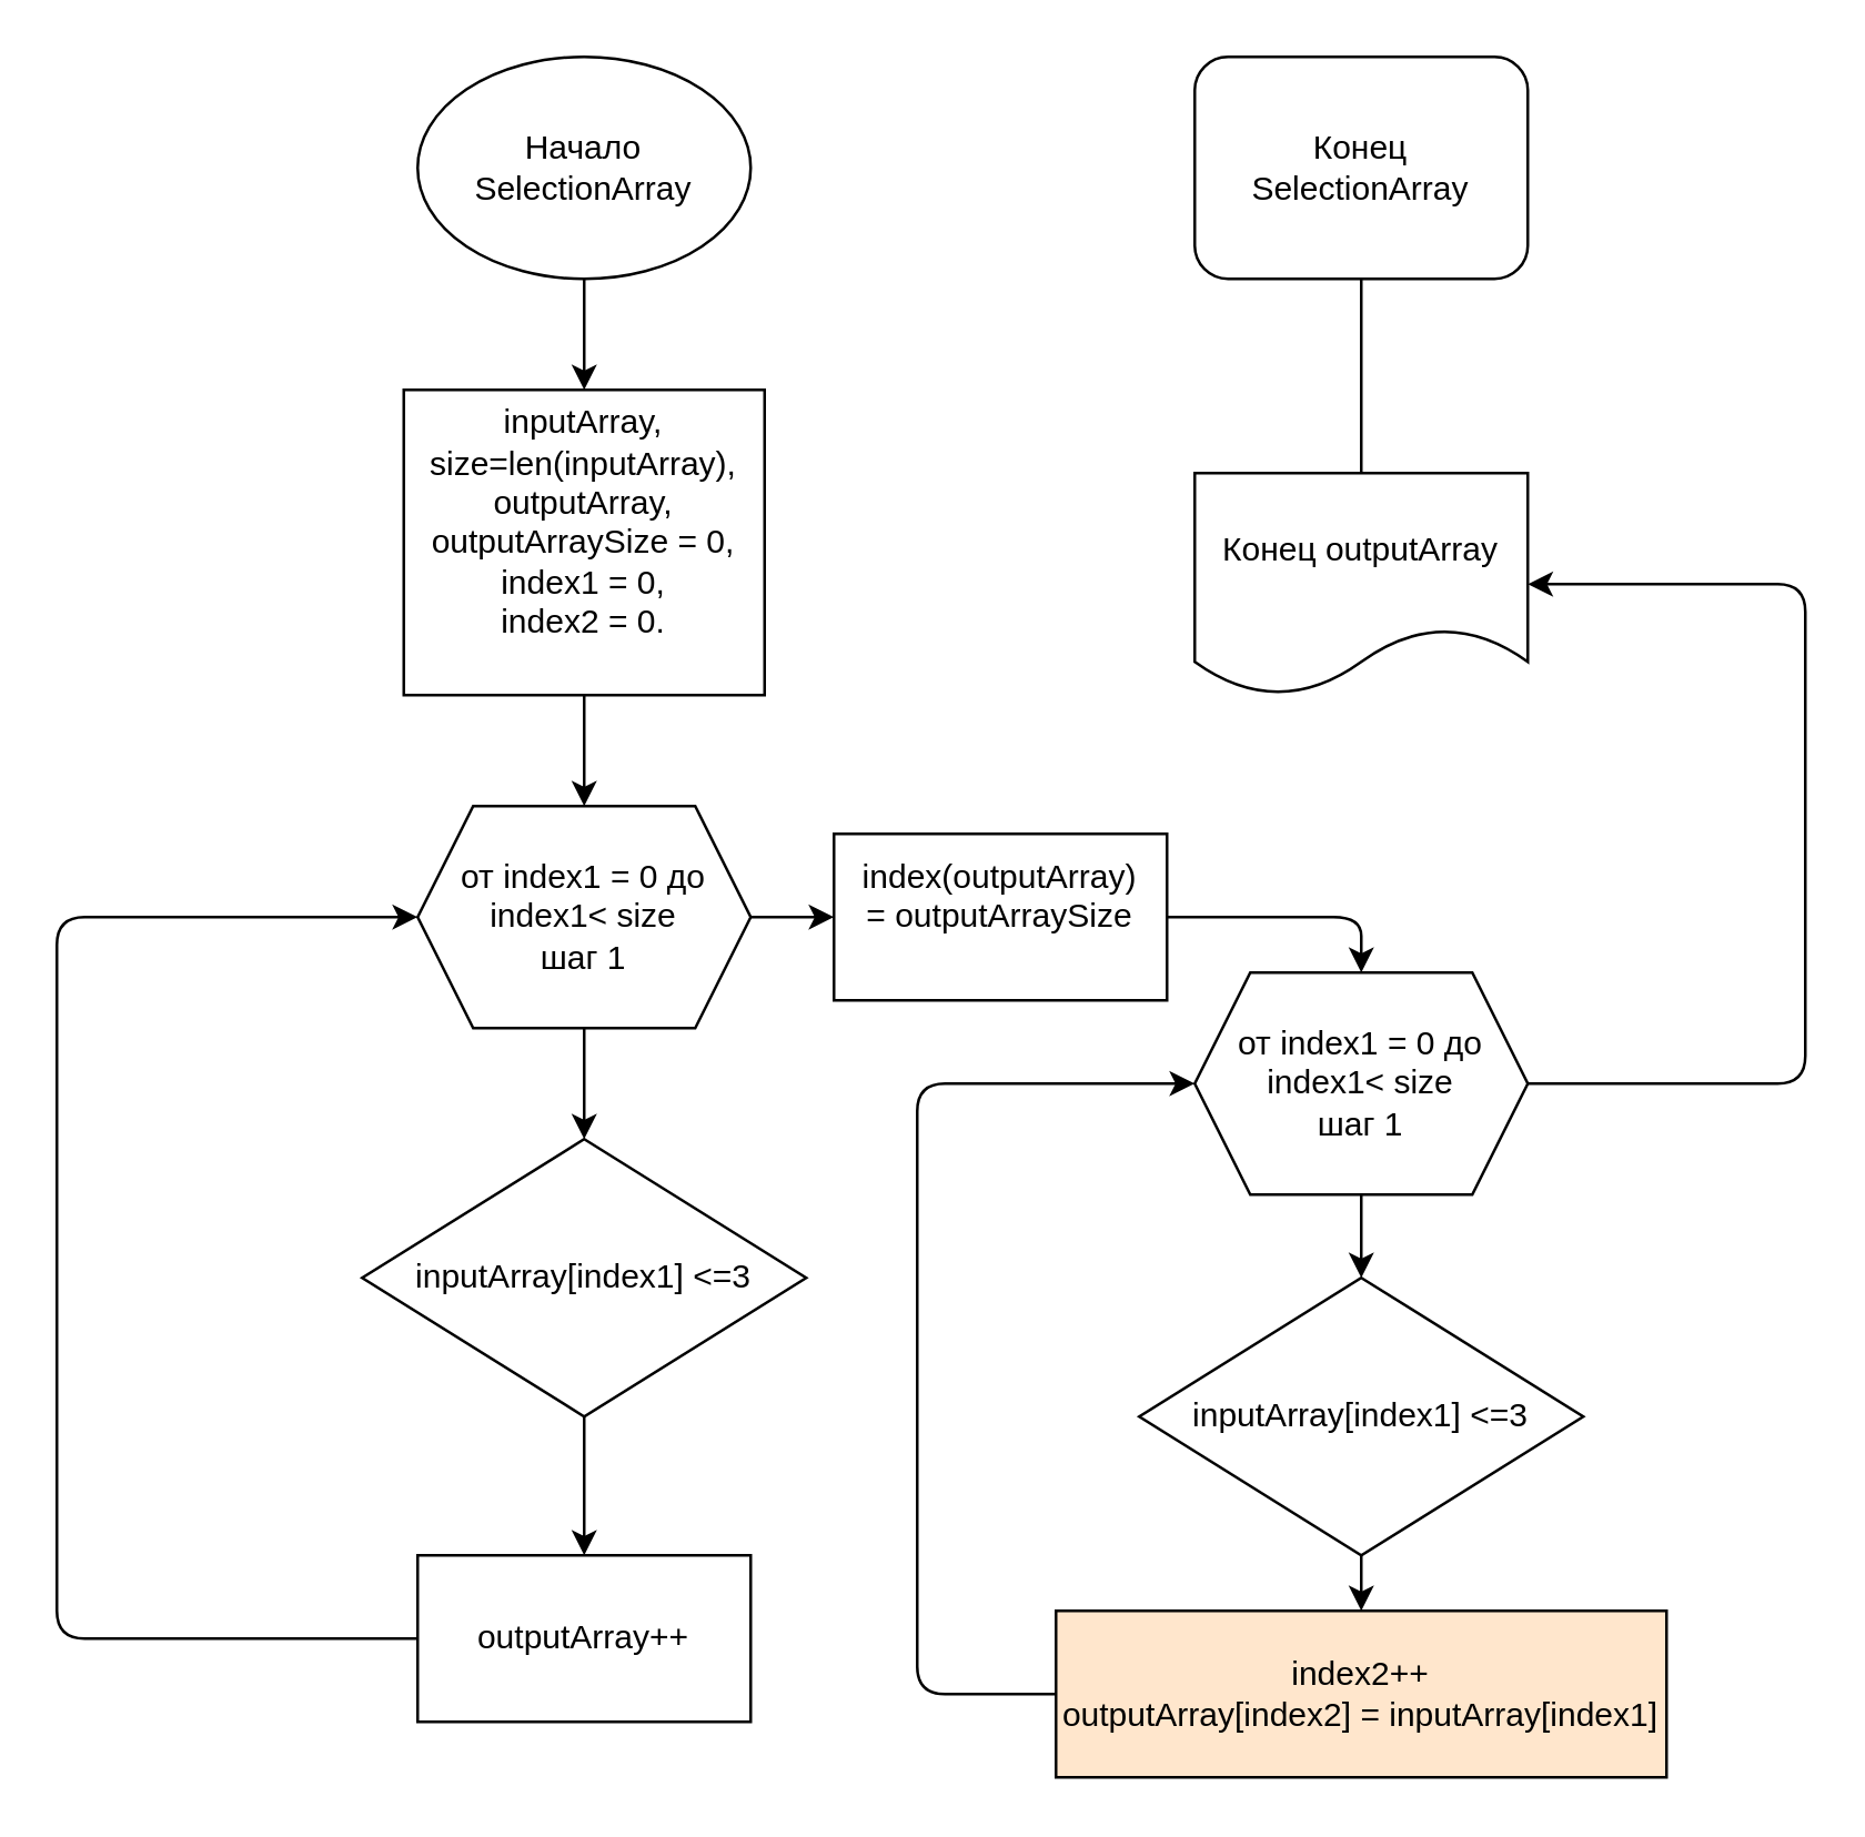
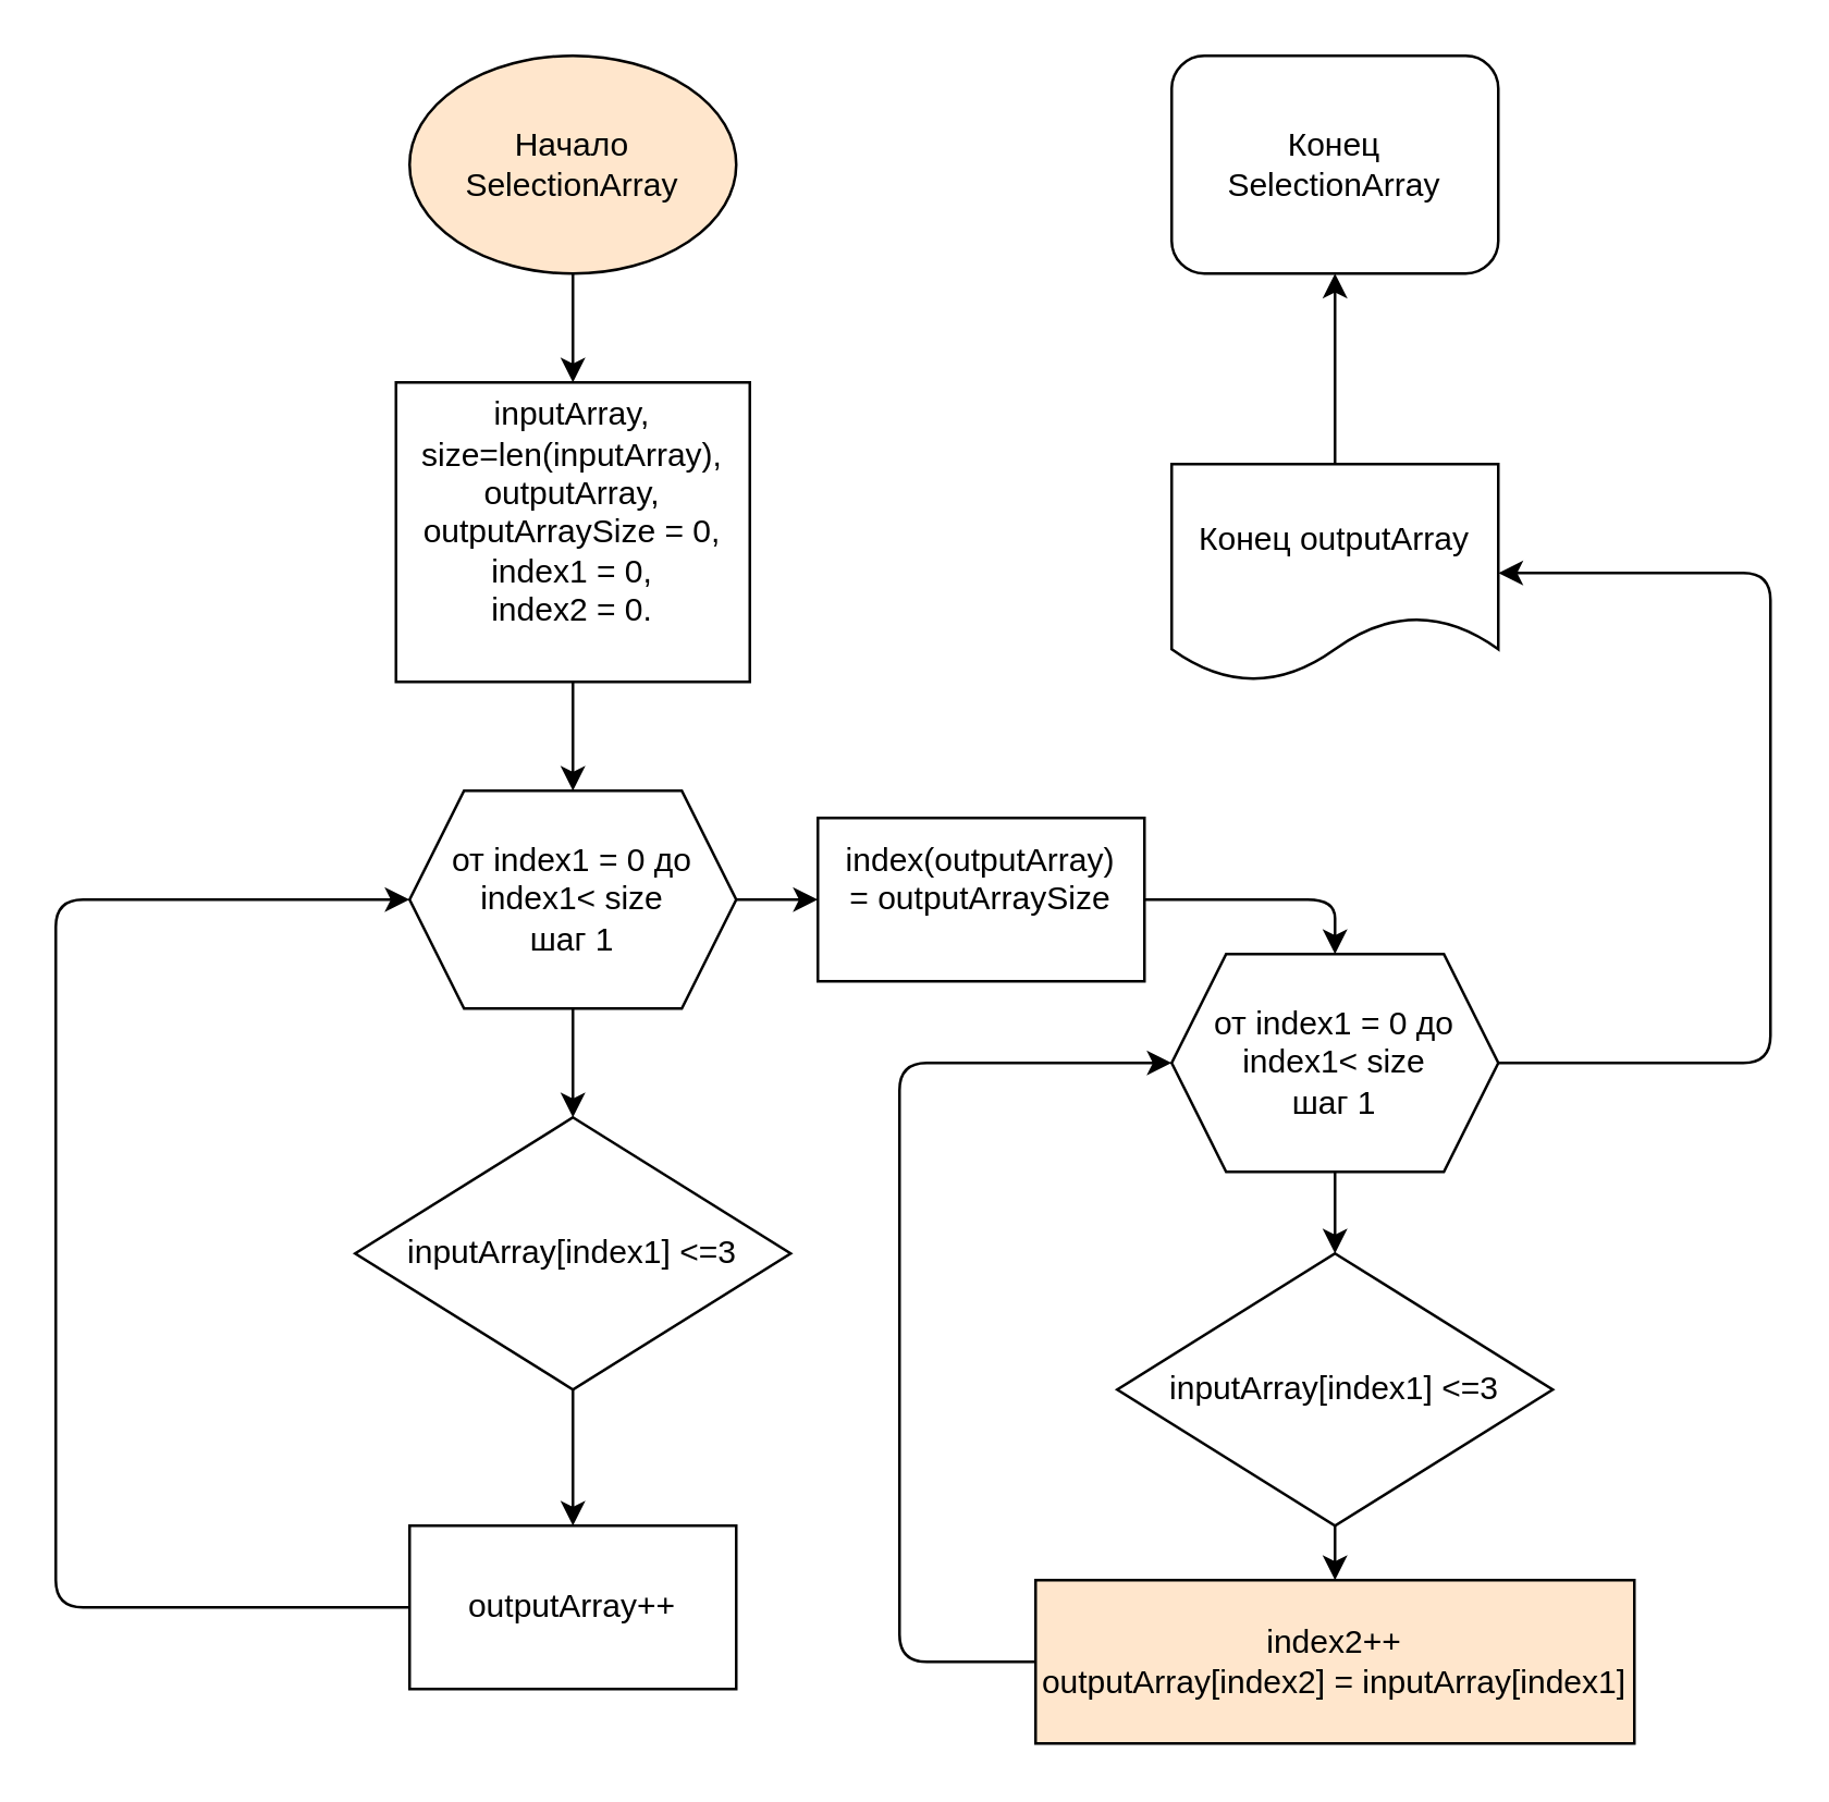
  <mxCell id="0" />
  <mxCell id="1" parent="0" />
  <mxCell id="2" style="edgeStyle=none;html=1;exitX=0.5;exitY=1;exitDx=0;exitDy=0;entryX=0.5;entryY=0;entryDx=0;entryDy=0;" edge="1" parent="1" source="3" target="5"><mxGeometry relative="1" as="geometry" /></mxCell>
- <mxCell id="3" value="Начало&lt;br&gt;SelectionArray" style="ellipse;whiteSpace=wrap;html=1;" vertex="1" parent="1"><mxGeometry x="150" y="20" width="120" height="80" as="geometry" /></mxCell>
+ <mxCell id="3" value="Начало&lt;br&gt;SelectionArray" style="ellipse;whiteSpace=wrap;html=1;fillColor=#ffe6cc;" vertex="1" parent="1"><mxGeometry x="150" y="20" width="120" height="80" as="geometry" /></mxCell>
  <mxCell id="4" style="edgeStyle=none;html=1;exitX=0.5;exitY=1;exitDx=0;exitDy=0;entryX=0.5;entryY=0;entryDx=0;entryDy=0;" edge="1" parent="1" source="5" target="8"><mxGeometry relative="1" as="geometry" /></mxCell>
  <mxCell id="5" value="inputArray,&lt;br&gt;size=len(inputArray),&lt;br&gt;outputArray,&lt;br&gt;outputArraySize = 0,&lt;br&gt;index1 = 0,&lt;br&gt;index2 = 0.&lt;br&gt;&lt;span&gt;&amp;nbsp;&lt;/span&gt;" style="rounded=0;whiteSpace=wrap;html=1;" vertex="1" parent="1"><mxGeometry x="145" y="140" width="130" height="110" as="geometry" /></mxCell>
  <mxCell id="6" style="edgeStyle=none;html=1;exitX=0.5;exitY=1;exitDx=0;exitDy=0;entryX=0.5;entryY=0;entryDx=0;entryDy=0;" edge="1" parent="1" source="8" target="10"><mxGeometry relative="1" as="geometry" /></mxCell>
  <mxCell id="7" style="edgeStyle=none;html=1;exitX=1;exitY=0.5;exitDx=0;exitDy=0;entryX=0;entryY=0.5;entryDx=0;entryDy=0;" edge="1" parent="1" source="8" target="24"><mxGeometry relative="1" as="geometry" /></mxCell>
  <mxCell id="8" value="от index1 = 0 до index1&amp;lt; size&lt;br&gt;шаг 1" style="shape=hexagon;perimeter=hexagonPerimeter2;whiteSpace=wrap;html=1;fixedSize=1;" vertex="1" parent="1"><mxGeometry x="150" y="290" width="120" height="80" as="geometry" /></mxCell>
  <mxCell id="9" style="edgeStyle=none;html=1;exitX=0.5;exitY=1;exitDx=0;exitDy=0;entryX=0.5;entryY=0;entryDx=0;entryDy=0;" edge="1" parent="1" source="10" target="12"><mxGeometry relative="1" as="geometry" /></mxCell>
  <mxCell id="10" value="&lt;span&gt;inputArray[index1] &amp;lt;=3&lt;/span&gt;" style="rhombus;whiteSpace=wrap;html=1;" vertex="1" parent="1"><mxGeometry x="130" y="410" width="160" height="100" as="geometry" /></mxCell>
  <mxCell id="11" style="edgeStyle=none;html=1;entryX=0;entryY=0.5;entryDx=0;entryDy=0;" edge="1" parent="1" source="12" target="8"><mxGeometry relative="1" as="geometry"><Array as="points"><mxPoint x="20" y="590" /><mxPoint x="20" y="330" /></Array></mxGeometry></mxCell>
  <mxCell id="12" value="&lt;span&gt;outputArray++&lt;/span&gt;" style="rounded=0;whiteSpace=wrap;html=1;" vertex="1" parent="1"><mxGeometry x="150" y="560" width="120" height="60" as="geometry" /></mxCell>
  <mxCell id="13" style="edgeStyle=none;html=1;exitX=0.5;exitY=1;exitDx=0;exitDy=0;entryX=0.5;entryY=0;entryDx=0;entryDy=0;" edge="1" parent="1" source="15" target="17"><mxGeometry relative="1" as="geometry" /></mxCell>
  <mxCell id="14" style="edgeStyle=none;html=1;exitX=1;exitY=0.5;exitDx=0;exitDy=0;entryX=1;entryY=0.5;entryDx=0;entryDy=0;" edge="1" parent="1" source="15" target="21"><mxGeometry relative="1" as="geometry"><Array as="points"><mxPoint x="650" y="390" /><mxPoint x="650" y="210" /></Array></mxGeometry></mxCell>
  <mxCell id="15" value="от index1 = 0 до index1&amp;lt; size&lt;br&gt;шаг 1" style="shape=hexagon;perimeter=hexagonPerimeter2;whiteSpace=wrap;html=1;fixedSize=1;" vertex="1" parent="1"><mxGeometry x="430" y="350" width="120" height="80" as="geometry" /></mxCell>
  <mxCell id="16" style="edgeStyle=none;html=1;exitX=0.5;exitY=1;exitDx=0;exitDy=0;entryX=0.5;entryY=0;entryDx=0;entryDy=0;" edge="1" parent="1" source="17" target="19"><mxGeometry relative="1" as="geometry" /></mxCell>
  <mxCell id="17" value="&lt;span&gt;inputArray[index1] &amp;lt;=3&lt;/span&gt;" style="rhombus;whiteSpace=wrap;html=1;" vertex="1" parent="1"><mxGeometry x="410" y="460" width="160" height="100" as="geometry" /></mxCell>
  <mxCell id="18" style="edgeStyle=none;html=1;entryX=0;entryY=0.5;entryDx=0;entryDy=0;" edge="1" parent="1" source="19" target="15"><mxGeometry relative="1" as="geometry"><Array as="points"><mxPoint x="330" y="610" /><mxPoint x="330" y="390" /></Array></mxGeometry></mxCell>
  <mxCell id="19" value="&lt;span&gt;index2++&lt;br&gt;outputArray[index2] = inputArray[index1]&lt;/span&gt;" style="rounded=0;whiteSpace=wrap;html=1;fillColor=#ffe6cc;" vertex="1" parent="1"><mxGeometry x="380" y="580" width="220" height="60" as="geometry" /></mxCell>
- <mxCell id="20" style="edgeStyle=none;html=1;exitX=0.5;exitY=0;exitDx=0;exitDy=0;entryX=0.5;entryY=1;entryDx=0;entryDy=0;endArrow=none;" edge="1" parent="1" source="21" target="22"><mxGeometry relative="1" as="geometry" /></mxCell>
+ <mxCell id="20" style="edgeStyle=none;html=1;exitX=0.5;exitY=0;exitDx=0;exitDy=0;entryX=0.5;entryY=1;entryDx=0;entryDy=0;" edge="1" parent="1" source="21" target="22"><mxGeometry relative="1" as="geometry" /></mxCell>
  <mxCell id="21" value="Конец outputArray" style="shape=document;whiteSpace=wrap;html=1;boundedLbl=1;" vertex="1" parent="1"><mxGeometry x="430" y="170" width="120" height="80" as="geometry" /></mxCell>
  <mxCell id="22" value="Конец&lt;br&gt;SelectionArray" style="whiteSpace=wrap;html=1;rounded=1;" vertex="1" parent="1"><mxGeometry x="430" y="20" width="120" height="80" as="geometry" /></mxCell>
  <mxCell id="23" style="edgeStyle=none;html=1;exitX=1;exitY=0.5;exitDx=0;exitDy=0;entryX=0.5;entryY=0;entryDx=0;entryDy=0;" edge="1" parent="1" source="24" target="15"><mxGeometry relative="1" as="geometry"><Array as="points"><mxPoint x="490" y="330" /></Array></mxGeometry></mxCell>
  <mxCell id="24" value="&lt;span&gt;index(outputArray) =&amp;nbsp;&lt;/span&gt;outputArraySize&lt;span&gt;&lt;br&gt;&amp;nbsp;&lt;/span&gt;" style="rounded=0;whiteSpace=wrap;html=1;" vertex="1" parent="1"><mxGeometry x="300" y="300" width="120" height="60" as="geometry" /></mxCell>
